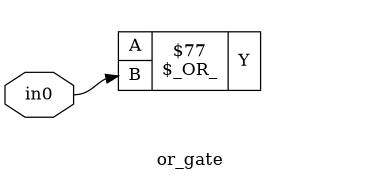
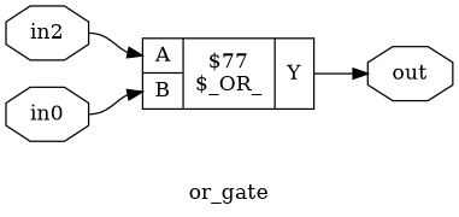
  digraph {
    label=or_gate
    rankdir=LR
    remincross=true
    node [color=black fontcolor=black shape=octagon]
    edge [color=black tailport=e]
    n1 [label=in0]
    n2 [label="{{<p4> A|<p5> B}|$77\n$_OR_|{<p6> Y}}" shape=record color="" fontcolor=""]
+   n3 [label=out]
+   n4 [label=in2]
    n1 -> n2 [headport="p5:w"]
+   n2 -> n3 [headport=w tailport="p6:e"]
+   n4 -> n2 [headport="p4:w"]
  }
